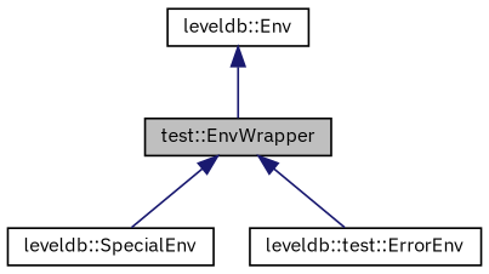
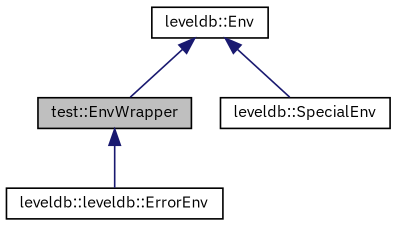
  digraph {
    fontname="IBM Plex Sans"
    node [color=black fillcolor=white fontname="IBM Plex Sans" fontsize=10 shape=record style=filled]
    edge [color=midnightblue dir=back fontname="IBM Plex Sans" fontsize=10 labelfontname=Helvetica labelfontsize=10 style=solid]
    n1 [fillcolor=grey75 fontcolor=black height=0.2 label="test::EnvWrapper" width=0.4]
    n2 [height=0.2 label="leveldb::SpecialEnv" width=0.4]
-   n3 [height=0.2 label="leveldb::test::ErrorEnv" width=0.4]
+   n3 [height=0.2 label="leveldb::leveldb::ErrorEnv" width=0.4]
    n4 [height=0.2 label="leveldb::Env" width=0.4]
-   n1 -> n2
+   n4 -> n2
    n1 -> n3
    n4 -> n1
  }
